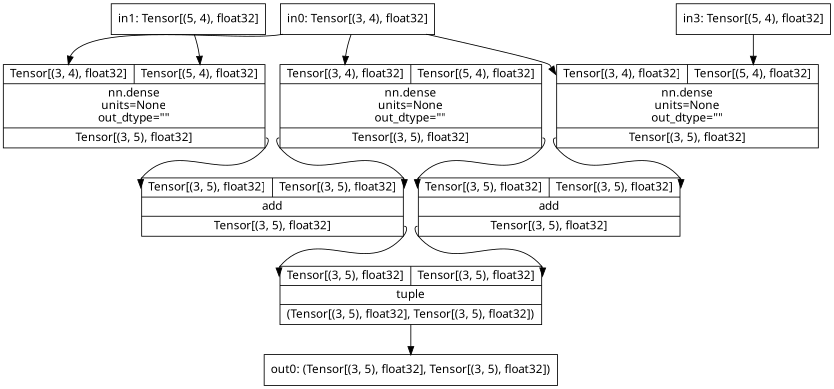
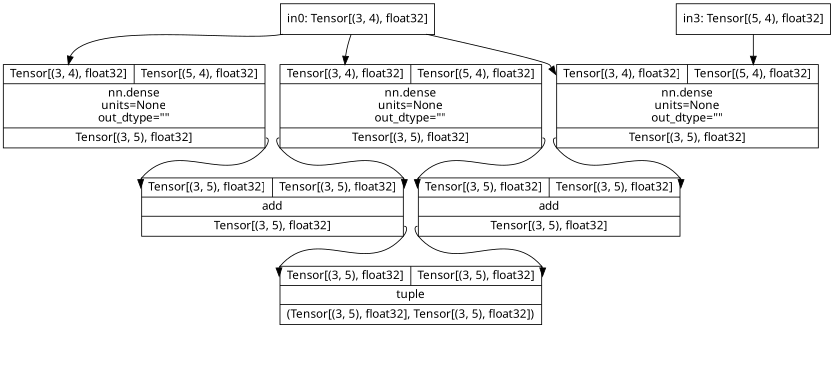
  digraph {
    node [fontname="Linux Biolinum O" shape=record]
    edge [headport=i0 tailport=o0]
    n1 [label="in0: Tensor[(3, 4), float32]"]
    n2 [label="{{<i0>Tensor[(3, 4), float32]|<i1>Tensor[(5, 4), float32]}|nn.dense\nunits=None\nout_dtype=\"\"|{<o0>Tensor[(3, 5), float32]}}"]
    n3 [label="{{<i0>Tensor[(3, 4), float32]|<i1>Tensor[(5, 4), float32]}|nn.dense\nunits=None\nout_dtype=\"\"|{<o0>Tensor[(3, 5), float32]}}"]
    n4 [label="{{<i0>Tensor[(3, 4), float32]|<i1>Tensor[(5, 4), float32]}|nn.dense\nunits=None\nout_dtype=\"\"|{<o0>Tensor[(3, 5), float32]}}"]
    n5 [label="{{<i0>Tensor[(3, 5), float32]|<i1>Tensor[(3, 5), float32]}|add\n|{<o0>Tensor[(3, 5), float32]}}"]
    n6 [label="{{<i0>Tensor[(3, 5), float32]|<i1>Tensor[(3, 5), float32]}|add\n|{<o0>Tensor[(3, 5), float32]}}"]
-   n7 [label="in1: Tensor[(5, 4), float32]"]
    n8 [label="{{<i0>Tensor[(3, 5), float32]|<i1>Tensor[(3, 5), float32]}|tuple\n|{<o0>(Tensor[(3, 5), float32], Tensor[(3, 5), float32])}}"]
-   n9 [label="out0: (Tensor[(3, 5), float32], Tensor[(3, 5), float32])"]
    n10 [label="in3: Tensor[(5, 4), float32]"]
    n1 -> n2
    n1 -> n3
    n1 -> n4
    n2 -> n5
    n3 -> n5 [headport=i1]
    n3 -> n6
    n4 -> n6 [headport=i1]
    n5 -> n8
    n6 -> n8 [headport=i1]
-   n7 -> n2 [headport=i1]
-   n8 -> n9
    n10 -> n4 [headport=i1]
  }
